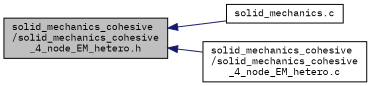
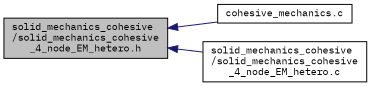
  digraph {
    rankdir=LR
    fontname="IBM Plex Mono"
    node [color=black fillcolor=white fontname="IBM Plex Mono" fontsize=10 shape=record style=filled]
    edge [color=midnightblue dir=back fontname="IBM Plex Mono" fontsize=10 labelfontname=Helvetica labelfontsize=10 style=solid]
    n1 [fillcolor=grey75 fontcolor=black height=0.2 label="solid_mechanics_cohesive\l/solid_mechanics_cohesive\l_4_node_EM_hetero.h" width=0.4]
-   n2 [height=0.2 label="solid_mechanics.c" width=0.4]
+   n2 [height=0.2 label="cohesive_mechanics.c" width=0.4]
    n3 [height=0.2 label="solid_mechanics_cohesive\l/solid_mechanics_cohesive\l_4_node_EM_hetero.c" width=0.4]
    n1 -> n2
    n1 -> n3
  }
